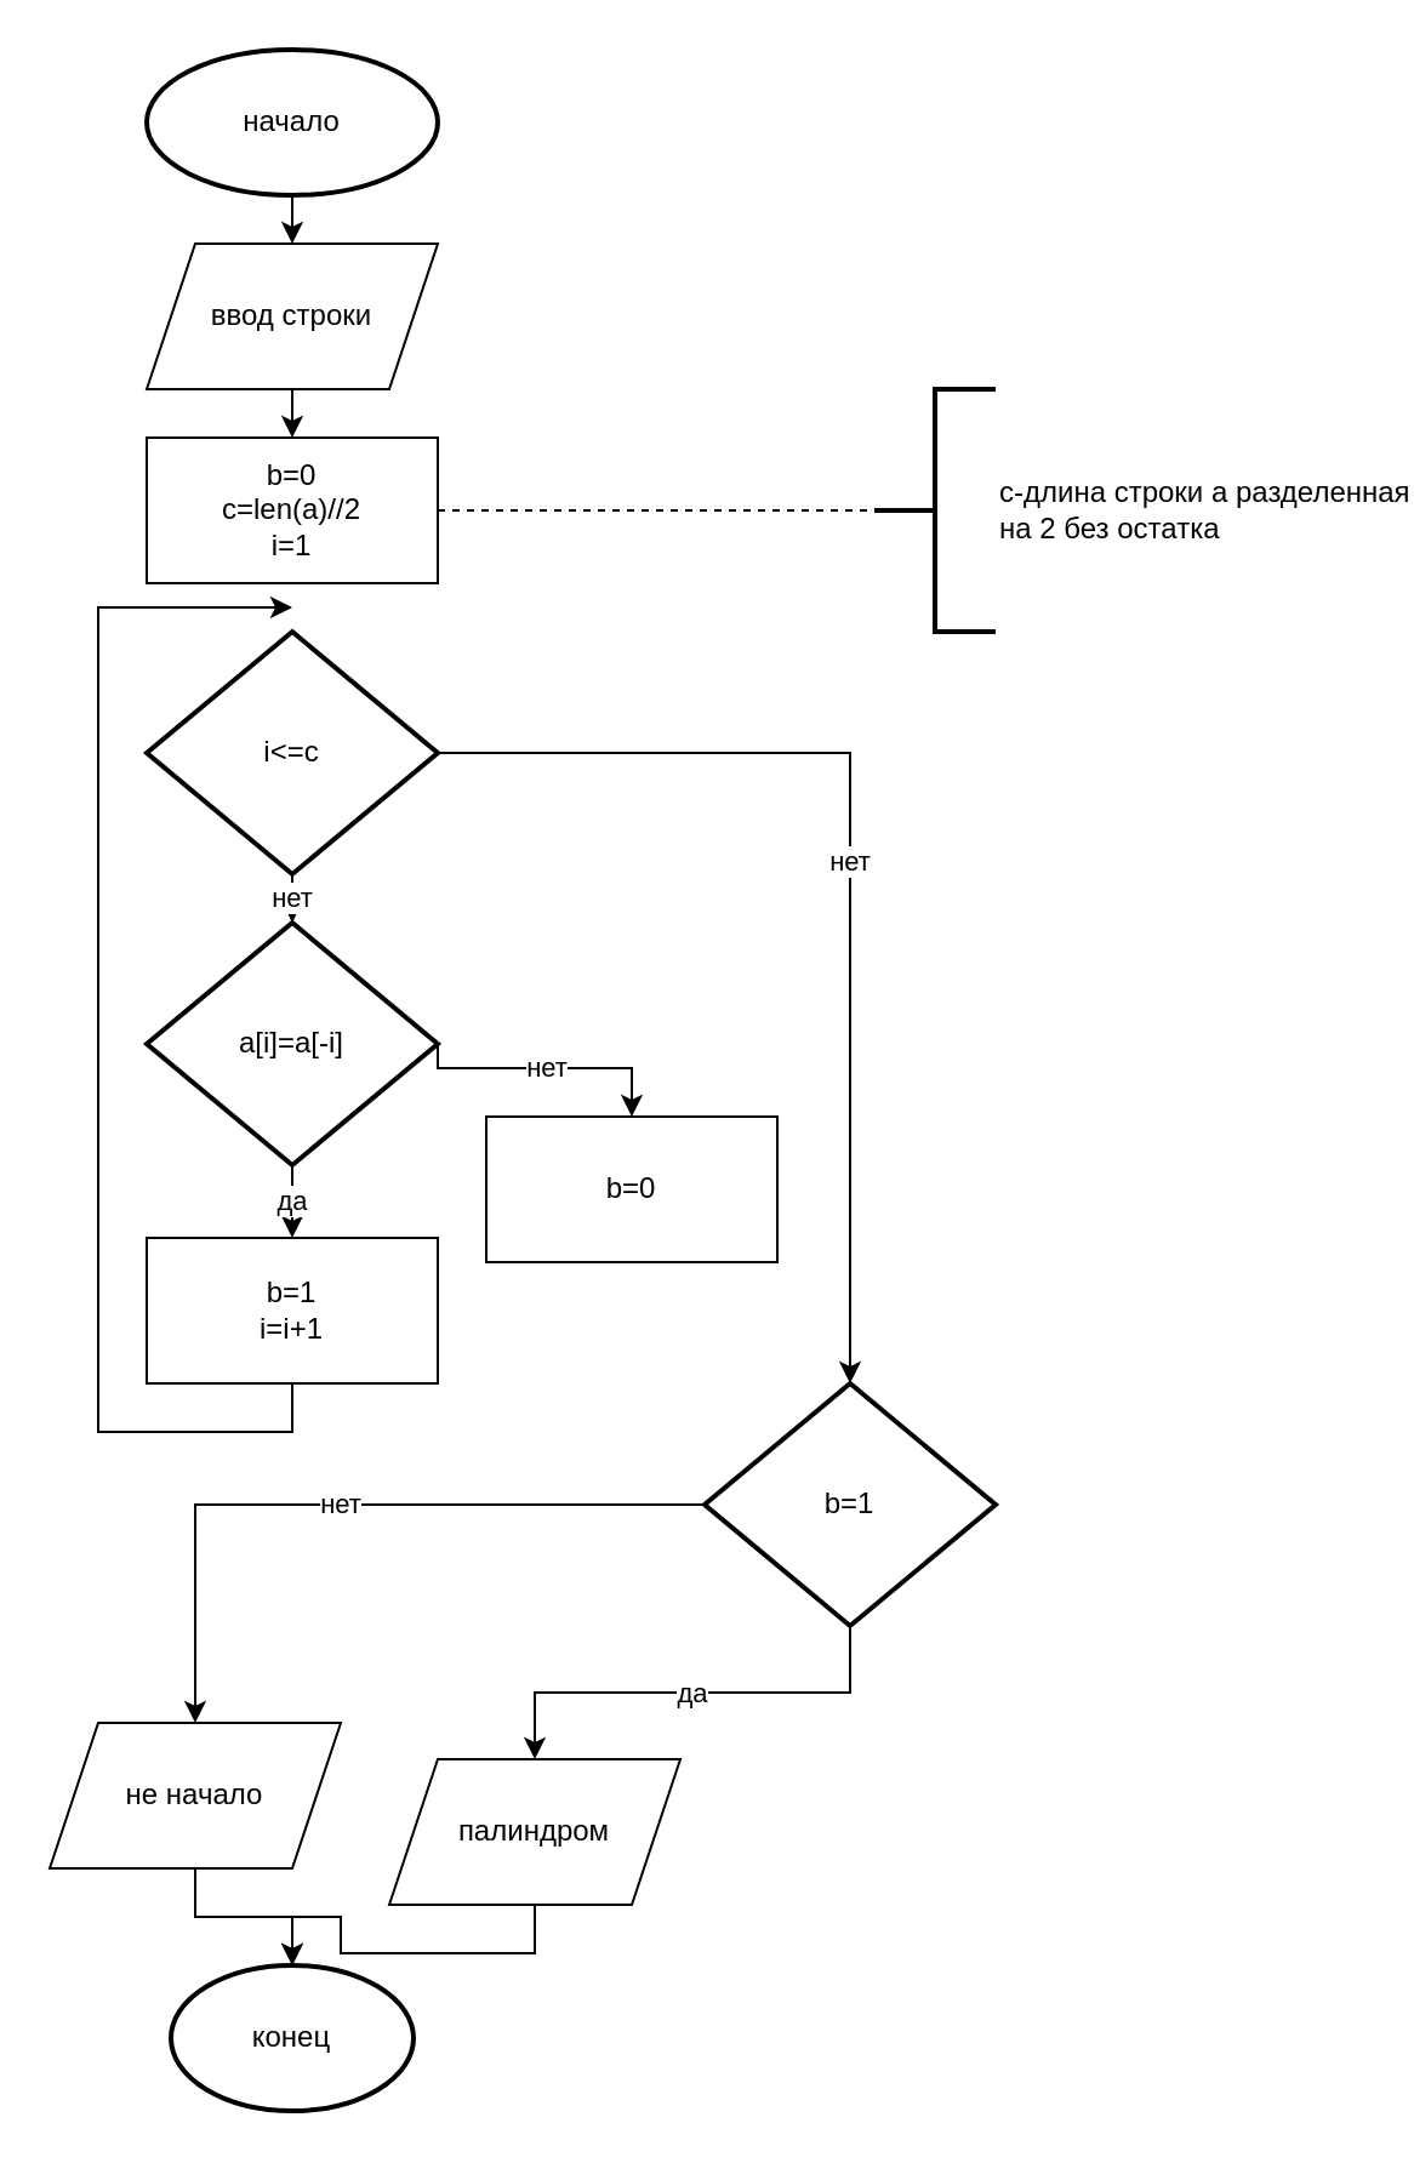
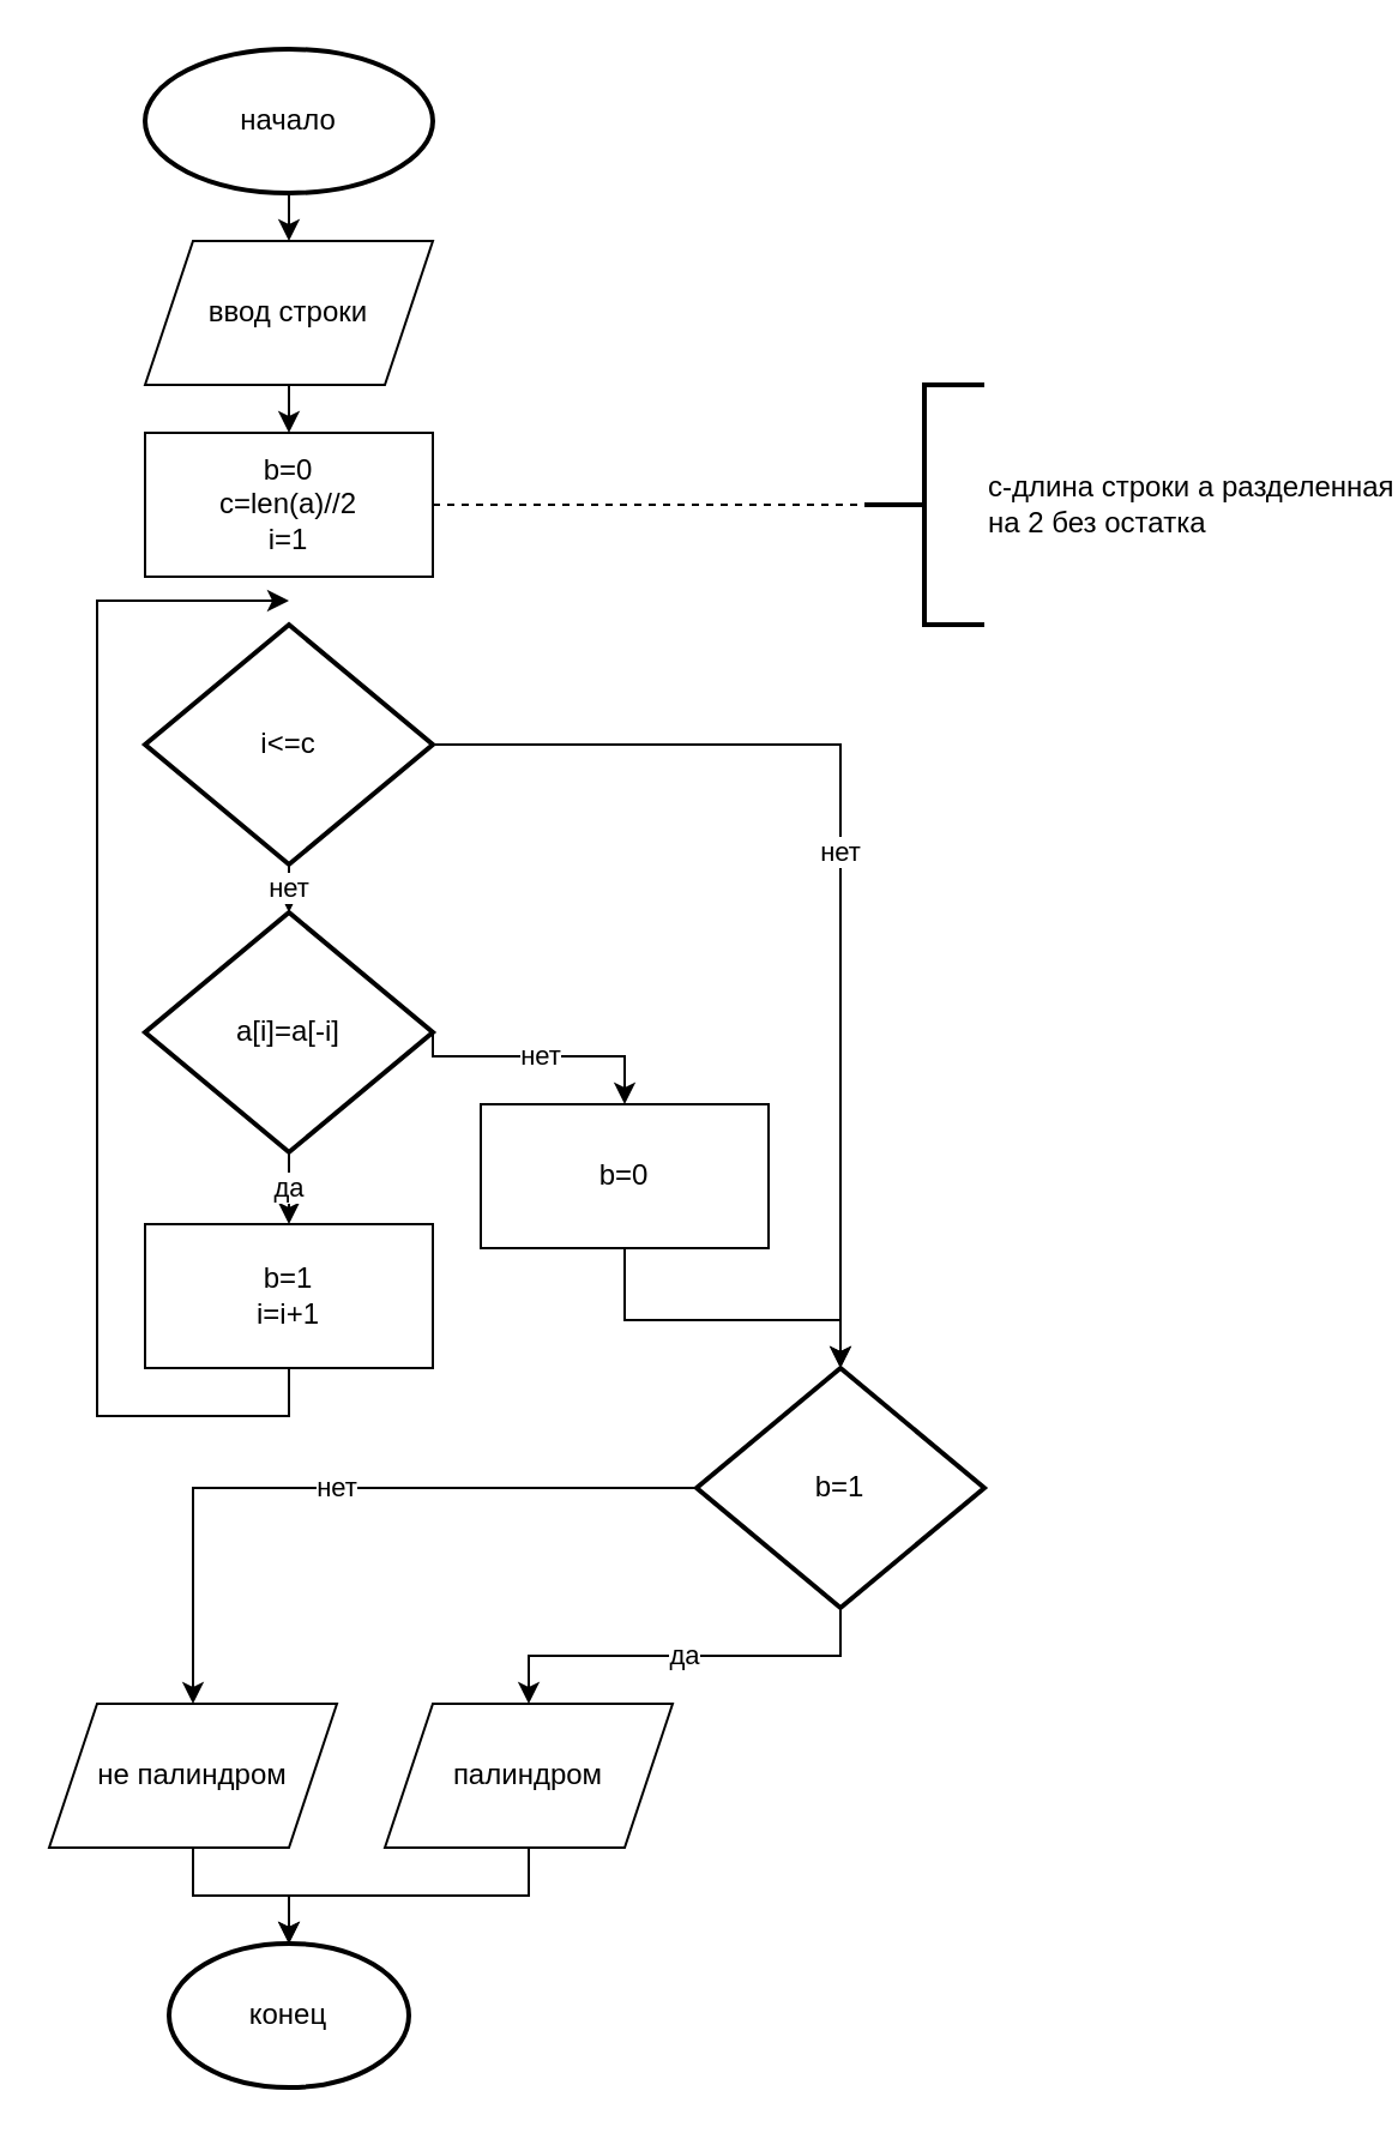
  <mxCell id="0" />
  <mxCell id="1" parent="0" />
  <mxCell id="2" style="edgeStyle=orthogonalEdgeStyle;rounded=0;orthogonalLoop=1;jettySize=auto;html=1;exitX=0.5;exitY=1;exitDx=0;exitDy=0;exitPerimeter=0;entryX=0.5;entryY=0;entryDx=0;entryDy=0;" parent="1" source="3" target="5" edge="1"><mxGeometry relative="1" as="geometry" /></mxCell>
  <mxCell id="3" value="начало" style="strokeWidth=2;html=1;shape=mxgraph.flowchart.start_1;whiteSpace=wrap;" parent="1" vertex="1"><mxGeometry x="60" y="20" width="120" height="60" as="geometry" /></mxCell>
  <mxCell id="4" style="edgeStyle=orthogonalEdgeStyle;rounded=0;orthogonalLoop=1;jettySize=auto;html=1;exitX=0.5;exitY=1;exitDx=0;exitDy=0;entryX=0.5;entryY=0;entryDx=0;entryDy=0;" parent="1" source="5" target="6" edge="1"><mxGeometry relative="1" as="geometry" /></mxCell>
  <mxCell id="5" value="ввод строки" style="shape=parallelogram;perimeter=parallelogramPerimeter;whiteSpace=wrap;html=1;fixedSize=1;" parent="1" vertex="1"><mxGeometry x="60" y="100" width="120" height="60" as="geometry" /></mxCell>
  <mxCell id="6" value="b=0&lt;br&gt;c=len(a)//2&lt;br&gt;i=1" style="rounded=0;whiteSpace=wrap;html=1;" parent="1" vertex="1"><mxGeometry x="60" y="180" width="120" height="60" as="geometry" /></mxCell>
  <mxCell id="7" value="c-длина строки а разделенная &lt;br&gt;на 2 без остатка" style="strokeWidth=2;html=1;shape=mxgraph.flowchart.annotation_2;align=left;labelPosition=right;pointerEvents=1;" parent="1" vertex="1"><mxGeometry x="360" y="160" width="50" height="100" as="geometry" /></mxCell>
  <mxCell id="8" value="" style="endArrow=none;dashed=1;html=1;rounded=0;entryX=0;entryY=0.5;entryDx=0;entryDy=0;entryPerimeter=0;exitX=1;exitY=0.5;exitDx=0;exitDy=0;" parent="1" source="6" target="7" edge="1"><mxGeometry width="50" height="50" relative="1" as="geometry"><mxPoint x="250" y="290" as="sourcePoint" /><mxPoint x="300" y="240" as="targetPoint" /></mxGeometry></mxCell>
  <mxCell id="9" value="нет" style="edgeStyle=orthogonalEdgeStyle;rounded=0;orthogonalLoop=1;jettySize=auto;html=1;exitX=0.5;exitY=1;exitDx=0;exitDy=0;exitPerimeter=0;entryX=0.5;entryY=0;entryDx=0;entryDy=0;entryPerimeter=0;" parent="1" source="11" target="14" edge="1"><mxGeometry relative="1" as="geometry" /></mxCell>
  <mxCell id="10" value="нет" style="edgeStyle=orthogonalEdgeStyle;rounded=0;orthogonalLoop=1;jettySize=auto;html=1;exitX=1;exitY=0.5;exitDx=0;exitDy=0;exitPerimeter=0;" parent="1" source="11" target="21" edge="1"><mxGeometry relative="1" as="geometry" /></mxCell>
  <mxCell id="11" value="i&amp;lt;=c" style="strokeWidth=2;html=1;shape=mxgraph.flowchart.decision;whiteSpace=wrap;" parent="1" vertex="1"><mxGeometry x="60" y="260" width="120" height="100" as="geometry" /></mxCell>
  <mxCell id="12" value="да" style="edgeStyle=orthogonalEdgeStyle;rounded=0;orthogonalLoop=1;jettySize=auto;html=1;exitX=0.5;exitY=1;exitDx=0;exitDy=0;exitPerimeter=0;entryX=0.5;entryY=0;entryDx=0;entryDy=0;" parent="1" source="14" target="16" edge="1"><mxGeometry relative="1" as="geometry" /></mxCell>
  <mxCell id="13" value="нет" style="edgeStyle=orthogonalEdgeStyle;rounded=0;orthogonalLoop=1;jettySize=auto;html=1;entryX=0.5;entryY=0;entryDx=0;entryDy=0;" parent="1" target="18" edge="1"><mxGeometry relative="1" as="geometry"><mxPoint x="40" y="500" as="targetPoint" /><mxPoint x="180" y="430" as="sourcePoint" /><Array as="points"><mxPoint x="180" y="440" /><mxPoint x="260" y="440" /></Array></mxGeometry></mxCell>
  <mxCell id="14" value="a[i]=a[-i]" style="strokeWidth=2;html=1;shape=mxgraph.flowchart.decision;whiteSpace=wrap;" parent="1" vertex="1"><mxGeometry x="60" y="380" width="120" height="100" as="geometry" /></mxCell>
  <mxCell id="15" style="edgeStyle=orthogonalEdgeStyle;rounded=0;orthogonalLoop=1;jettySize=auto;html=1;exitX=0.5;exitY=1;exitDx=0;exitDy=0;" parent="1" source="16" edge="1"><mxGeometry relative="1" as="geometry"><mxPoint x="120" y="250" as="targetPoint" /><Array as="points"><mxPoint x="120" y="590" /><mxPoint x="40" y="590" /><mxPoint x="40" y="250" /><mxPoint x="60" y="250" /></Array></mxGeometry></mxCell>
  <mxCell id="16" value="b=1&lt;br&gt;i=i+1" style="rounded=0;whiteSpace=wrap;html=1;" parent="1" vertex="1"><mxGeometry x="60" y="510" width="120" height="60" as="geometry" /></mxCell>
+ <mxCell id="17" style="edgeStyle=orthogonalEdgeStyle;rounded=0;orthogonalLoop=1;jettySize=auto;html=1;exitX=0.5;exitY=1;exitDx=0;exitDy=0;entryX=0.5;entryY=0;entryDx=0;entryDy=0;entryPerimeter=0;" parent="1" source="18" edge="1" target="21"><mxGeometry relative="1" as="geometry"><mxPoint x="220" y="580" as="targetPoint" /><Array as="points"><mxPoint x="260" y="550" /><mxPoint x="350" y="550" /></Array></mxGeometry></mxCell>
  <mxCell id="18" value="b=0" style="rounded=0;whiteSpace=wrap;html=1;" parent="1" vertex="1"><mxGeometry x="200" y="460" width="120" height="60" as="geometry" /></mxCell>
  <mxCell id="19" value="да" style="edgeStyle=orthogonalEdgeStyle;rounded=0;orthogonalLoop=1;jettySize=auto;html=1;exitX=0.5;exitY=1;exitDx=0;exitDy=0;exitPerimeter=0;entryX=0.5;entryY=0;entryDx=0;entryDy=0;" parent="1" source="21" target="23" edge="1"><mxGeometry relative="1" as="geometry" /></mxCell>
  <mxCell id="20" value="нет" style="edgeStyle=orthogonalEdgeStyle;rounded=0;orthogonalLoop=1;jettySize=auto;html=1;exitX=0;exitY=0.5;exitDx=0;exitDy=0;exitPerimeter=0;entryX=0.5;entryY=0;entryDx=0;entryDy=0;" parent="1" source="21" target="25" edge="1"><mxGeometry relative="1" as="geometry"><mxPoint x="110" y="740" as="targetPoint" /></mxGeometry></mxCell>
  <mxCell id="21" value="b=1" style="strokeWidth=2;html=1;shape=mxgraph.flowchart.decision;whiteSpace=wrap;" parent="1" vertex="1"><mxGeometry x="290" y="570" width="120" height="100" as="geometry" /></mxCell>
  <mxCell id="22" style="edgeStyle=orthogonalEdgeStyle;rounded=0;orthogonalLoop=1;jettySize=auto;html=1;exitX=0.5;exitY=1;exitDx=0;exitDy=0;entryX=0.5;entryY=0;entryDx=0;entryDy=0;entryPerimeter=0;" parent="1" source="23" target="26" edge="1"><mxGeometry relative="1" as="geometry" /></mxCell>
- <mxCell id="23" value="палиндром" style="shape=parallelogram;perimeter=parallelogramPerimeter;whiteSpace=wrap;html=1;fixedSize=1;" parent="1" vertex="1"><mxGeometry x="160" y="725" width="120" height="60" as="geometry" /></mxCell>
+ <mxCell id="23" value="палиндром" style="shape=parallelogram;perimeter=parallelogramPerimeter;whiteSpace=wrap;html=1;fixedSize=1;" parent="1" vertex="1"><mxGeometry x="160" y="710" width="120" height="60" as="geometry" /></mxCell>
  <mxCell id="24" style="edgeStyle=orthogonalEdgeStyle;rounded=0;orthogonalLoop=1;jettySize=auto;html=1;exitX=0.5;exitY=1;exitDx=0;exitDy=0;" parent="1" source="25" target="26" edge="1"><mxGeometry relative="1" as="geometry" /></mxCell>
- <mxCell id="25" value="не начало" style="shape=parallelogram;perimeter=parallelogramPerimeter;whiteSpace=wrap;html=1;fixedSize=1;" parent="1" vertex="1"><mxGeometry x="20" y="710" width="120" height="60" as="geometry" /></mxCell>
+ <mxCell id="25" value="не палиндром" style="shape=parallelogram;perimeter=parallelogramPerimeter;whiteSpace=wrap;html=1;fixedSize=1;" parent="1" vertex="1"><mxGeometry x="20" y="710" width="120" height="60" as="geometry" /></mxCell>
  <mxCell id="26" value="конец" style="strokeWidth=2;html=1;shape=mxgraph.flowchart.start_1;whiteSpace=wrap;" parent="1" vertex="1"><mxGeometry x="70" y="810" width="100" height="60" as="geometry" /></mxCell>
